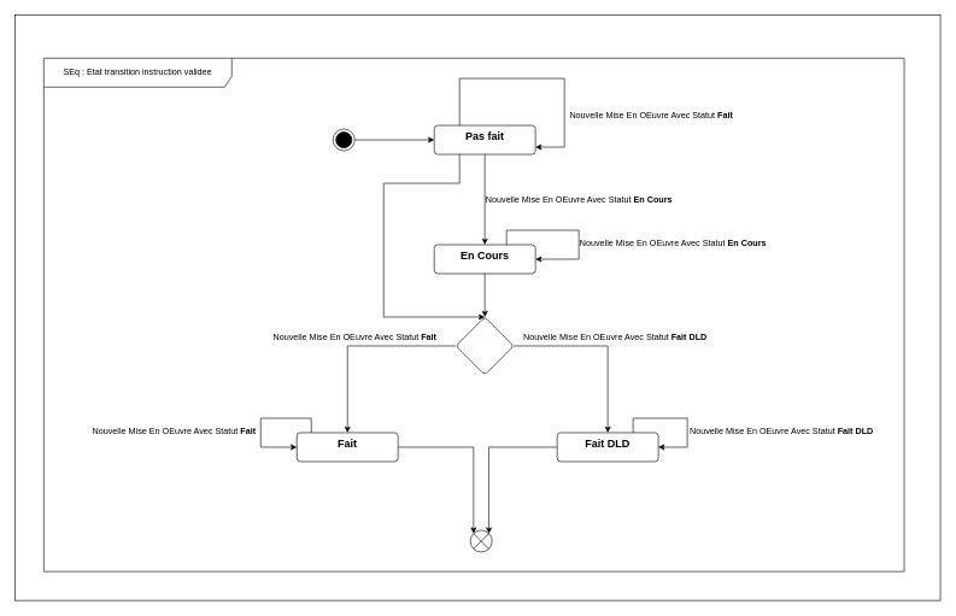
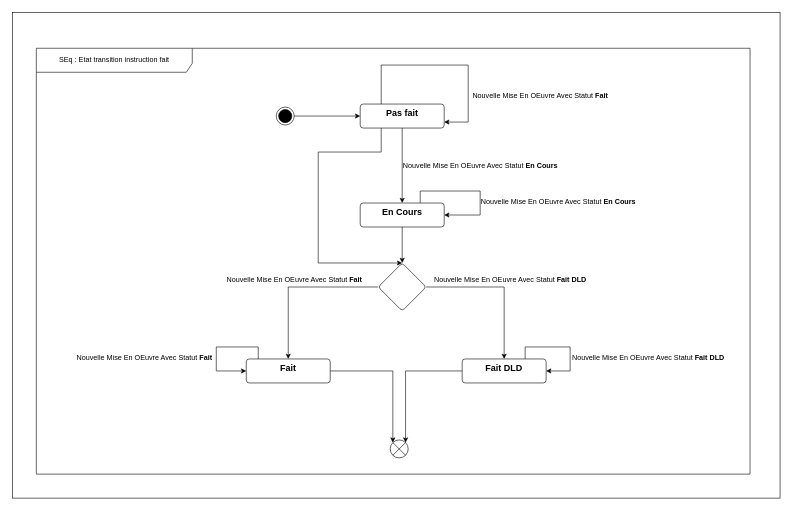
  <mxCell id="0" />
  <mxCell id="1" parent="0" />
  <mxCell id="2" value="" style="rounded=0;whiteSpace=wrap;html=1;" vertex="1" parent="1"><mxGeometry x="20" y="20" width="1280" height="810" as="geometry" /></mxCell>
  <mxCell id="3" style="edgeStyle=orthogonalEdgeStyle;rounded=0;orthogonalLoop=1;jettySize=auto;html=1;" edge="1" parent="1" source="5" target="7"><mxGeometry relative="1" as="geometry" /></mxCell>
  <mxCell id="4" style="edgeStyle=orthogonalEdgeStyle;rounded=0;orthogonalLoop=1;jettySize=auto;html=1;exitX=0.25;exitY=1;exitDx=0;exitDy=0;entryX=0.5;entryY=0;entryDx=0;entryDy=0;" edge="1" parent="1" source="5" target="16"><mxGeometry relative="1" as="geometry"><Array as="points"><mxPoint x="635" y="253" /><mxPoint x="530" y="253" /><mxPoint x="530" y="438" /></Array></mxGeometry></mxCell>
  <mxCell id="5" value="&lt;b&gt;&lt;font style=&quot;font-size: 15px;&quot;&gt;Pas fait&lt;/font&gt;&lt;/b&gt;" style="html=1;align=center;verticalAlign=top;rounded=1;absoluteArcSize=1;arcSize=10;dashed=0;whiteSpace=wrap;" vertex="1" parent="1"><mxGeometry x="600" y="173" width="140" height="40" as="geometry" /></mxCell>
  <mxCell id="6" value="" style="edgeStyle=orthogonalEdgeStyle;rounded=0;orthogonalLoop=1;jettySize=auto;html=1;" edge="1" parent="1" source="7" target="16"><mxGeometry relative="1" as="geometry" /></mxCell>
  <mxCell id="7" value="&lt;b&gt;&lt;font style=&quot;font-size: 15px;&quot;&gt;En Cours&lt;/font&gt;&lt;/b&gt;" style="html=1;align=center;verticalAlign=top;rounded=1;absoluteArcSize=1;arcSize=10;dashed=0;whiteSpace=wrap;" vertex="1" parent="1"><mxGeometry x="600" y="338" width="140" height="40" as="geometry" /></mxCell>
  <mxCell id="8" style="edgeStyle=orthogonalEdgeStyle;rounded=0;orthogonalLoop=1;jettySize=auto;html=1;entryX=0;entryY=0;entryDx=0;entryDy=0;" edge="1" parent="1" source="9" target="28"><mxGeometry relative="1" as="geometry" /></mxCell>
  <mxCell id="9" value="&lt;font style=&quot;font-size: 15px;&quot;&gt;&lt;b&gt;Fait&lt;/b&gt;&lt;/font&gt;" style="html=1;align=center;verticalAlign=top;rounded=1;absoluteArcSize=1;arcSize=10;dashed=0;whiteSpace=wrap;" vertex="1" parent="1"><mxGeometry x="410" y="598" width="140" height="40" as="geometry" /></mxCell>
  <mxCell id="10" style="edgeStyle=orthogonalEdgeStyle;rounded=0;orthogonalLoop=1;jettySize=auto;html=1;entryX=1;entryY=0;entryDx=0;entryDy=0;" edge="1" parent="1" source="11" target="28"><mxGeometry relative="1" as="geometry" /></mxCell>
  <mxCell id="11" value="&lt;font style=&quot;font-size: 15px;&quot;&gt;&lt;b&gt;Fait DLD&lt;/b&gt;&lt;/font&gt;" style="html=1;align=center;verticalAlign=top;rounded=1;absoluteArcSize=1;arcSize=10;dashed=0;whiteSpace=wrap;" vertex="1" parent="1"><mxGeometry x="770" y="598" width="140" height="40" as="geometry" /></mxCell>
  <mxCell id="12" style="edgeStyle=orthogonalEdgeStyle;rounded=0;orthogonalLoop=1;jettySize=auto;html=1;entryX=0;entryY=0.5;entryDx=0;entryDy=0;" edge="1" parent="1" source="13" target="5"><mxGeometry relative="1" as="geometry" /></mxCell>
  <mxCell id="13" value="" style="ellipse;html=1;shape=endState;fillColor=strokeColor;" vertex="1" parent="1"><mxGeometry x="460" y="178" width="30" height="30" as="geometry" /></mxCell>
  <mxCell id="14" style="edgeStyle=orthogonalEdgeStyle;rounded=0;orthogonalLoop=1;jettySize=auto;html=1;entryX=0.5;entryY=0;entryDx=0;entryDy=0;" edge="1" parent="1" source="16" target="9"><mxGeometry relative="1" as="geometry" /></mxCell>
  <mxCell id="15" style="edgeStyle=orthogonalEdgeStyle;rounded=0;orthogonalLoop=1;jettySize=auto;html=1;" edge="1" parent="1" source="16" target="11"><mxGeometry relative="1" as="geometry" /></mxCell>
  <mxCell id="16" value="" style="rhombus;whiteSpace=wrap;html=1;verticalAlign=top;rounded=1;arcSize=10;dashed=0;" vertex="1" parent="1"><mxGeometry x="630" y="438" width="80" height="80" as="geometry" /></mxCell>
  <mxCell id="17" style="edgeStyle=orthogonalEdgeStyle;rounded=0;orthogonalLoop=1;jettySize=auto;html=1;exitX=0.25;exitY=0;exitDx=0;exitDy=0;entryX=1;entryY=0.75;entryDx=0;entryDy=0;" edge="1" parent="1" source="5" target="5"><mxGeometry relative="1" as="geometry"><mxPoint x="750" y="178" as="sourcePoint" /><Array as="points"><mxPoint x="635" y="108" /><mxPoint x="780" y="108" /><mxPoint x="780" y="203" /></Array></mxGeometry></mxCell>
  <mxCell id="18" value="&lt;span style=&quot;font-weight: normal;&quot;&gt;Nouvelle Mise En OEuvre Avec Statut &lt;/span&gt;Fait" style="text;align=center;fontStyle=1;verticalAlign=middle;spacingLeft=3;spacingRight=3;strokeColor=none;rotatable=0;points=[[0,0.5],[1,0.5]];portConstraint=eastwest;html=1;" vertex="1" parent="1"><mxGeometry x="770" y="147" width="260" height="26" as="geometry" /></mxCell>
  <mxCell id="19" value="&lt;span style=&quot;font-weight: normal;&quot;&gt;Nouvelle Mise En OEuvre Avec Statut &lt;/span&gt;En Cours" style="text;align=center;fontStyle=1;verticalAlign=middle;spacingLeft=3;spacingRight=3;strokeColor=none;rotatable=0;points=[[0,0.5],[1,0.5]];portConstraint=eastwest;html=1;" vertex="1" parent="1"><mxGeometry x="670" y="263" width="260" height="26" as="geometry" /></mxCell>
  <mxCell id="20" value="&lt;span style=&quot;font-weight: normal;&quot;&gt;Nouvelle Mise En OEuvre Avec Statut &lt;/span&gt;Fait DLD" style="text;align=center;fontStyle=1;verticalAlign=middle;spacingLeft=3;spacingRight=3;strokeColor=none;rotatable=0;points=[[0,0.5],[1,0.5]];portConstraint=eastwest;html=1;" vertex="1" parent="1"><mxGeometry x="720" y="453" width="260" height="26" as="geometry" /></mxCell>
  <mxCell id="21" value="&lt;span style=&quot;font-weight: normal;&quot;&gt;Nouvelle Mise En OEuvre Avec Statut &lt;/span&gt;Fait" style="text;align=center;fontStyle=1;verticalAlign=middle;spacingLeft=3;spacingRight=3;strokeColor=none;rotatable=0;points=[[0,0.5],[1,0.5]];portConstraint=eastwest;html=1;" vertex="1" parent="1"><mxGeometry x="360" y="453" width="260" height="26" as="geometry" /></mxCell>
  <mxCell id="22" style="edgeStyle=orthogonalEdgeStyle;rounded=0;orthogonalLoop=1;jettySize=auto;html=1;entryX=1;entryY=0.5;entryDx=0;entryDy=0;" edge="1" parent="1" source="7" target="7"><mxGeometry relative="1" as="geometry"><Array as="points"><mxPoint x="700" y="318" /><mxPoint x="800" y="318" /><mxPoint x="800" y="358" /></Array></mxGeometry></mxCell>
  <mxCell id="23" value="&lt;span style=&quot;font-weight: normal;&quot;&gt;Nouvelle Mise En OEuvre Avec Statut &lt;/span&gt;En Cours" style="text;align=center;fontStyle=1;verticalAlign=middle;spacingLeft=3;spacingRight=3;strokeColor=none;rotatable=0;points=[[0,0.5],[1,0.5]];portConstraint=eastwest;html=1;" vertex="1" parent="1"><mxGeometry x="800" y="323" width="260" height="26" as="geometry" /></mxCell>
  <mxCell id="24" style="edgeStyle=orthogonalEdgeStyle;rounded=0;orthogonalLoop=1;jettySize=auto;html=1;entryX=0;entryY=0.5;entryDx=0;entryDy=0;" edge="1" parent="1" source="9" target="9"><mxGeometry relative="1" as="geometry"><Array as="points"><mxPoint x="430" y="578" /><mxPoint x="360" y="578" /><mxPoint x="360" y="618" /></Array></mxGeometry></mxCell>
  <mxCell id="25" style="edgeStyle=orthogonalEdgeStyle;rounded=0;orthogonalLoop=1;jettySize=auto;html=1;exitX=0.75;exitY=0;exitDx=0;exitDy=0;entryX=1;entryY=0.5;entryDx=0;entryDy=0;" edge="1" parent="1" source="11" target="11"><mxGeometry relative="1" as="geometry"><Array as="points"><mxPoint x="875" y="578" /><mxPoint x="950" y="578" /><mxPoint x="950" y="618" /></Array></mxGeometry></mxCell>
  <mxCell id="26" value="&lt;span style=&quot;font-weight: normal;&quot;&gt;Nouvelle Mise En OEuvre Avec Statut &lt;/span&gt;Fait" style="text;align=center;fontStyle=1;verticalAlign=middle;spacingLeft=3;spacingRight=3;strokeColor=none;rotatable=0;points=[[0,0.5],[1,0.5]];portConstraint=eastwest;html=1;" vertex="1" parent="1"><mxGeometry x="110" y="583" width="260" height="26" as="geometry" /></mxCell>
  <mxCell id="27" value="&lt;span style=&quot;font-weight: normal;&quot;&gt;Nouvelle Mise En OEuvre Avec Statut &lt;/span&gt;Fait DLD" style="text;align=center;fontStyle=1;verticalAlign=middle;spacingLeft=3;spacingRight=3;strokeColor=none;rotatable=0;points=[[0,0.5],[1,0.5]];portConstraint=eastwest;html=1;" vertex="1" parent="1"><mxGeometry x="950" y="583" width="260" height="26" as="geometry" /></mxCell>
  <mxCell id="28" value="" style="shape=sumEllipse;perimeter=ellipsePerimeter;html=1;backgroundOutline=1;" vertex="1" parent="1"><mxGeometry x="650" y="733" width="30" height="30" as="geometry" /></mxCell>
- <mxCell id="29" value="SEq : Etat transition instruction validee" style="shape=umlFrame;whiteSpace=wrap;html=1;pointerEvents=0;recursiveResize=0;container=1;collapsible=0;width=260;height=40;" vertex="1" parent="1"><mxGeometry x="60" y="80" width="1190" height="710" as="geometry" /></mxCell>
+ <mxCell id="29" value="SEq : Etat transition instruction fait" style="shape=umlFrame;whiteSpace=wrap;html=1;pointerEvents=0;recursiveResize=0;container=1;collapsible=0;width=260;height=40;" vertex="1" parent="1"><mxGeometry x="60" y="80" width="1190" height="710" as="geometry" /></mxCell>
